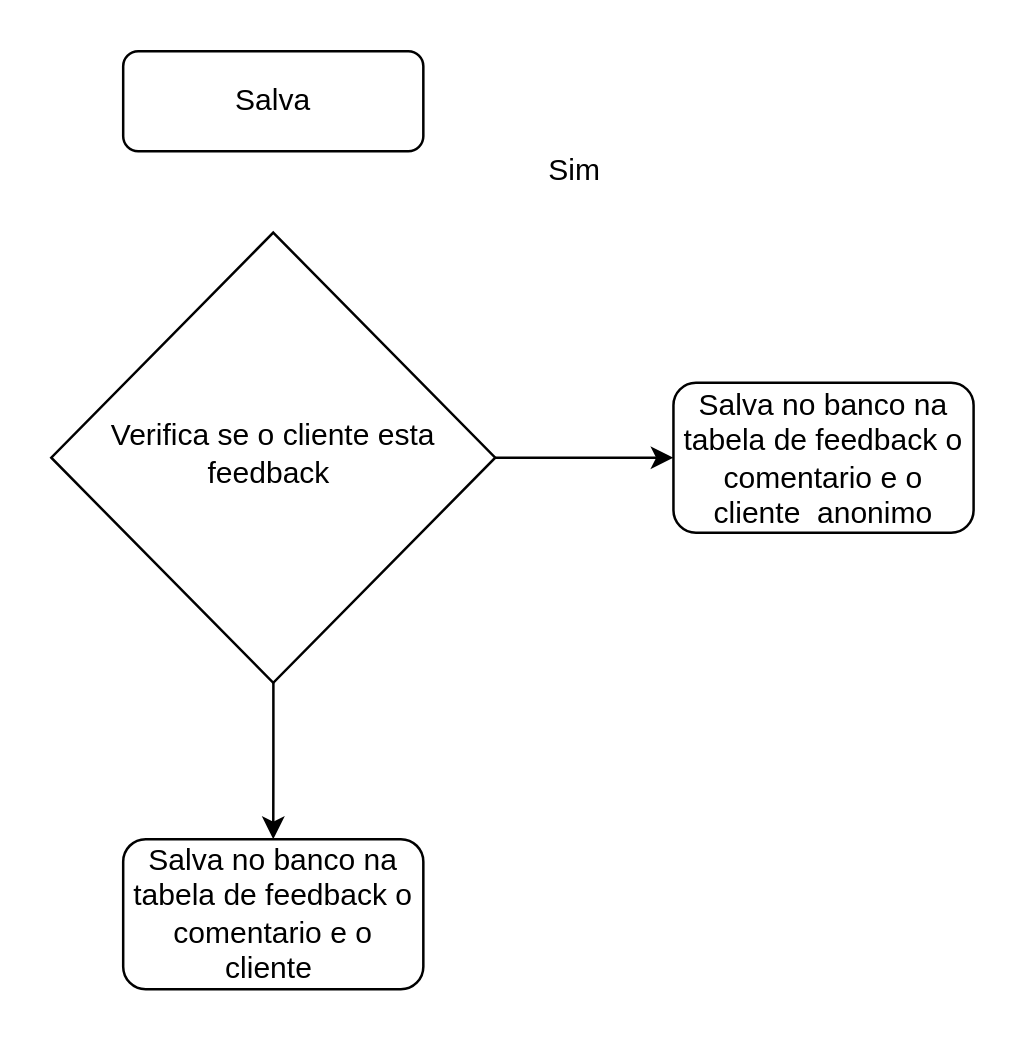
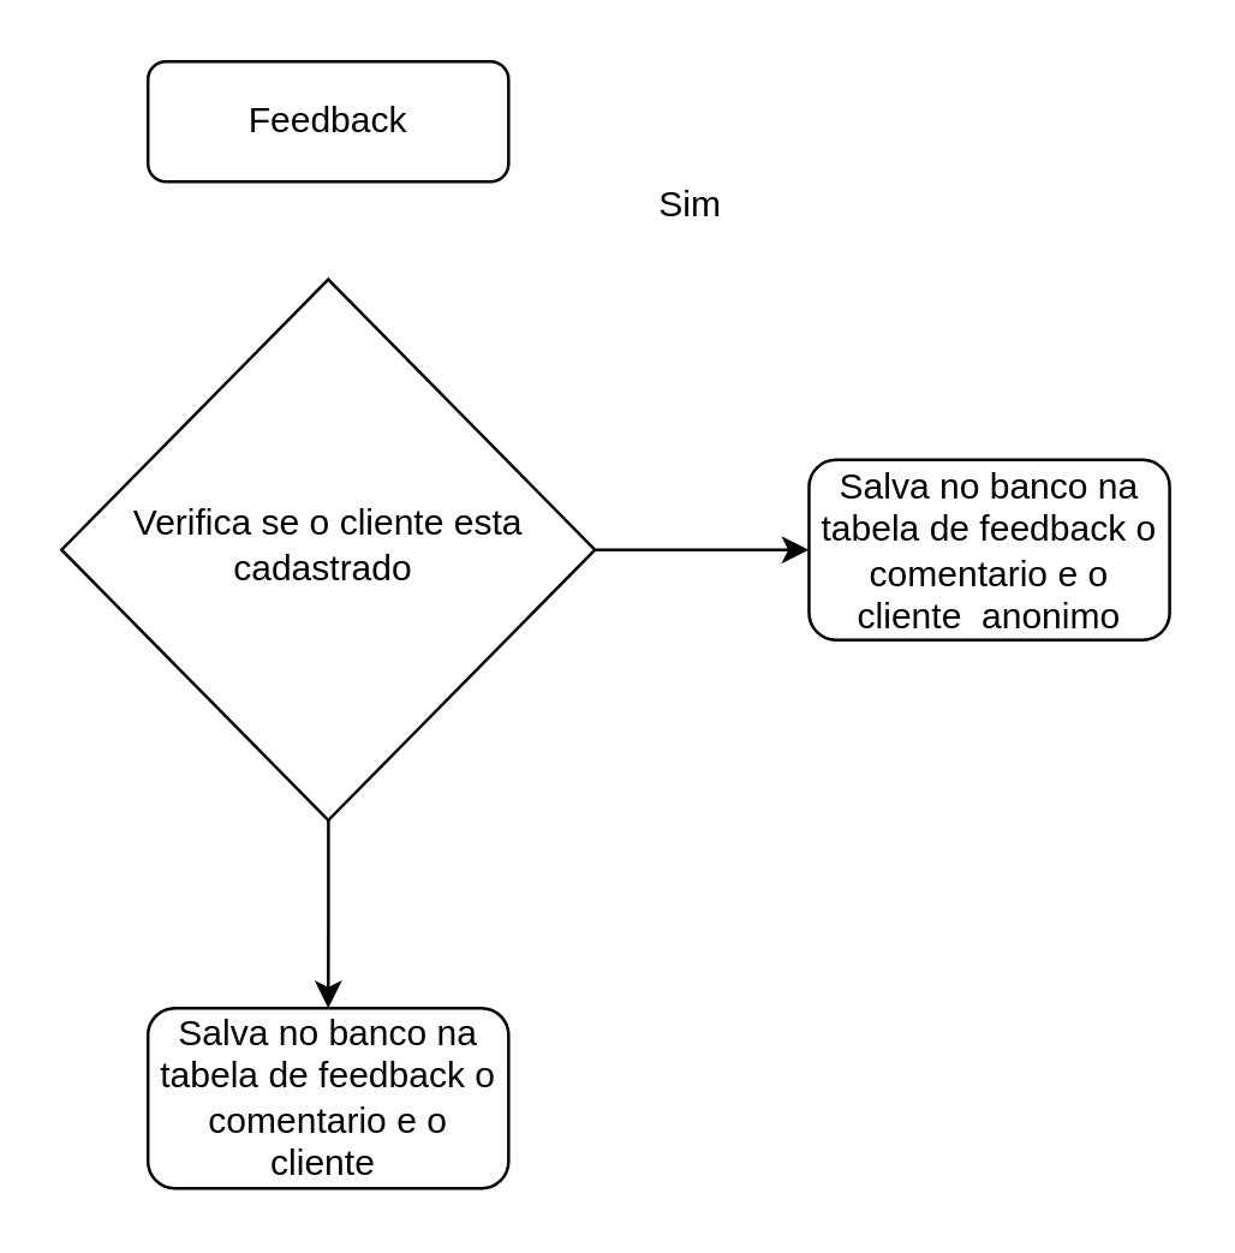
  <mxCell id="0" />
  <mxCell id="1" parent="0" />
- <mxCell id="2" value="Salva" style="rounded=1;whiteSpace=wrap;html=1;fontSize=12;glass=0;strokeWidth=1;shadow=0;" vertex="1" parent="1"><mxGeometry x="48.75" y="20" width="120" height="40" as="geometry" /></mxCell>
+ <mxCell id="2" value="Feedback" style="rounded=1;whiteSpace=wrap;html=1;fontSize=12;glass=0;strokeWidth=1;shadow=0;" vertex="1" parent="1"><mxGeometry x="48.75" y="20" width="120" height="40" as="geometry" /></mxCell>
  <mxCell id="3" value="Salva no banco na tabela de feedback o comentario e o cliente&amp;nbsp; anonimo" style="rounded=1;whiteSpace=wrap;html=1;fontSize=12;glass=0;strokeWidth=1;shadow=0;" vertex="1" parent="1"><mxGeometry x="268.75" y="152.5" width="120" height="60" as="geometry" /></mxCell>
  <mxCell id="4" value="Salva no banco na tabela de feedback o comentario e o cliente&amp;nbsp;" style="rounded=1;whiteSpace=wrap;html=1;fontSize=12;glass=0;strokeWidth=1;shadow=0;" vertex="1" parent="1"><mxGeometry x="48.75" y="335" width="120" height="60" as="geometry" /></mxCell>
  <mxCell id="5" style="edgeStyle=orthogonalEdgeStyle;rounded=0;orthogonalLoop=1;jettySize=auto;html=1;entryX=0;entryY=0.5;entryDx=0;entryDy=0;" edge="1" parent="1" source="7" target="3"><mxGeometry relative="1" as="geometry" /></mxCell>
  <mxCell id="6" style="edgeStyle=orthogonalEdgeStyle;rounded=0;orthogonalLoop=1;jettySize=auto;html=1;entryX=0.5;entryY=0;entryDx=0;entryDy=0;" edge="1" parent="1" source="7" target="4"><mxGeometry relative="1" as="geometry" /></mxCell>
- <mxCell id="7" value="Verifica se o cliente esta feedback&amp;nbsp;" style="rhombus;whiteSpace=wrap;html=1;shadow=0;fontFamily=Helvetica;fontSize=12;align=center;strokeWidth=1;spacing=6;spacingTop=-4;" vertex="1" parent="1"><mxGeometry x="20" y="92.5" width="177.5" height="180" as="geometry" /></mxCell>
+ <mxCell id="7" value="Verifica se o cliente esta cadastrado&amp;nbsp;" style="rhombus;whiteSpace=wrap;html=1;shadow=0;fontFamily=Helvetica;fontSize=12;align=center;strokeWidth=1;spacing=6;spacingTop=-4;" vertex="1" parent="1"><mxGeometry x="20" y="92.5" width="177.5" height="180" as="geometry" /></mxCell>
  <mxCell id="8" value="Sim" style="text;html=1;align=center;verticalAlign=middle;resizable=0;points=[];autosize=1;strokeColor=none;fillColor=none;" vertex="1" parent="1"><mxGeometry x="208.75" y="52.5" width="40" height="30" as="geometry" /></mxCell>
